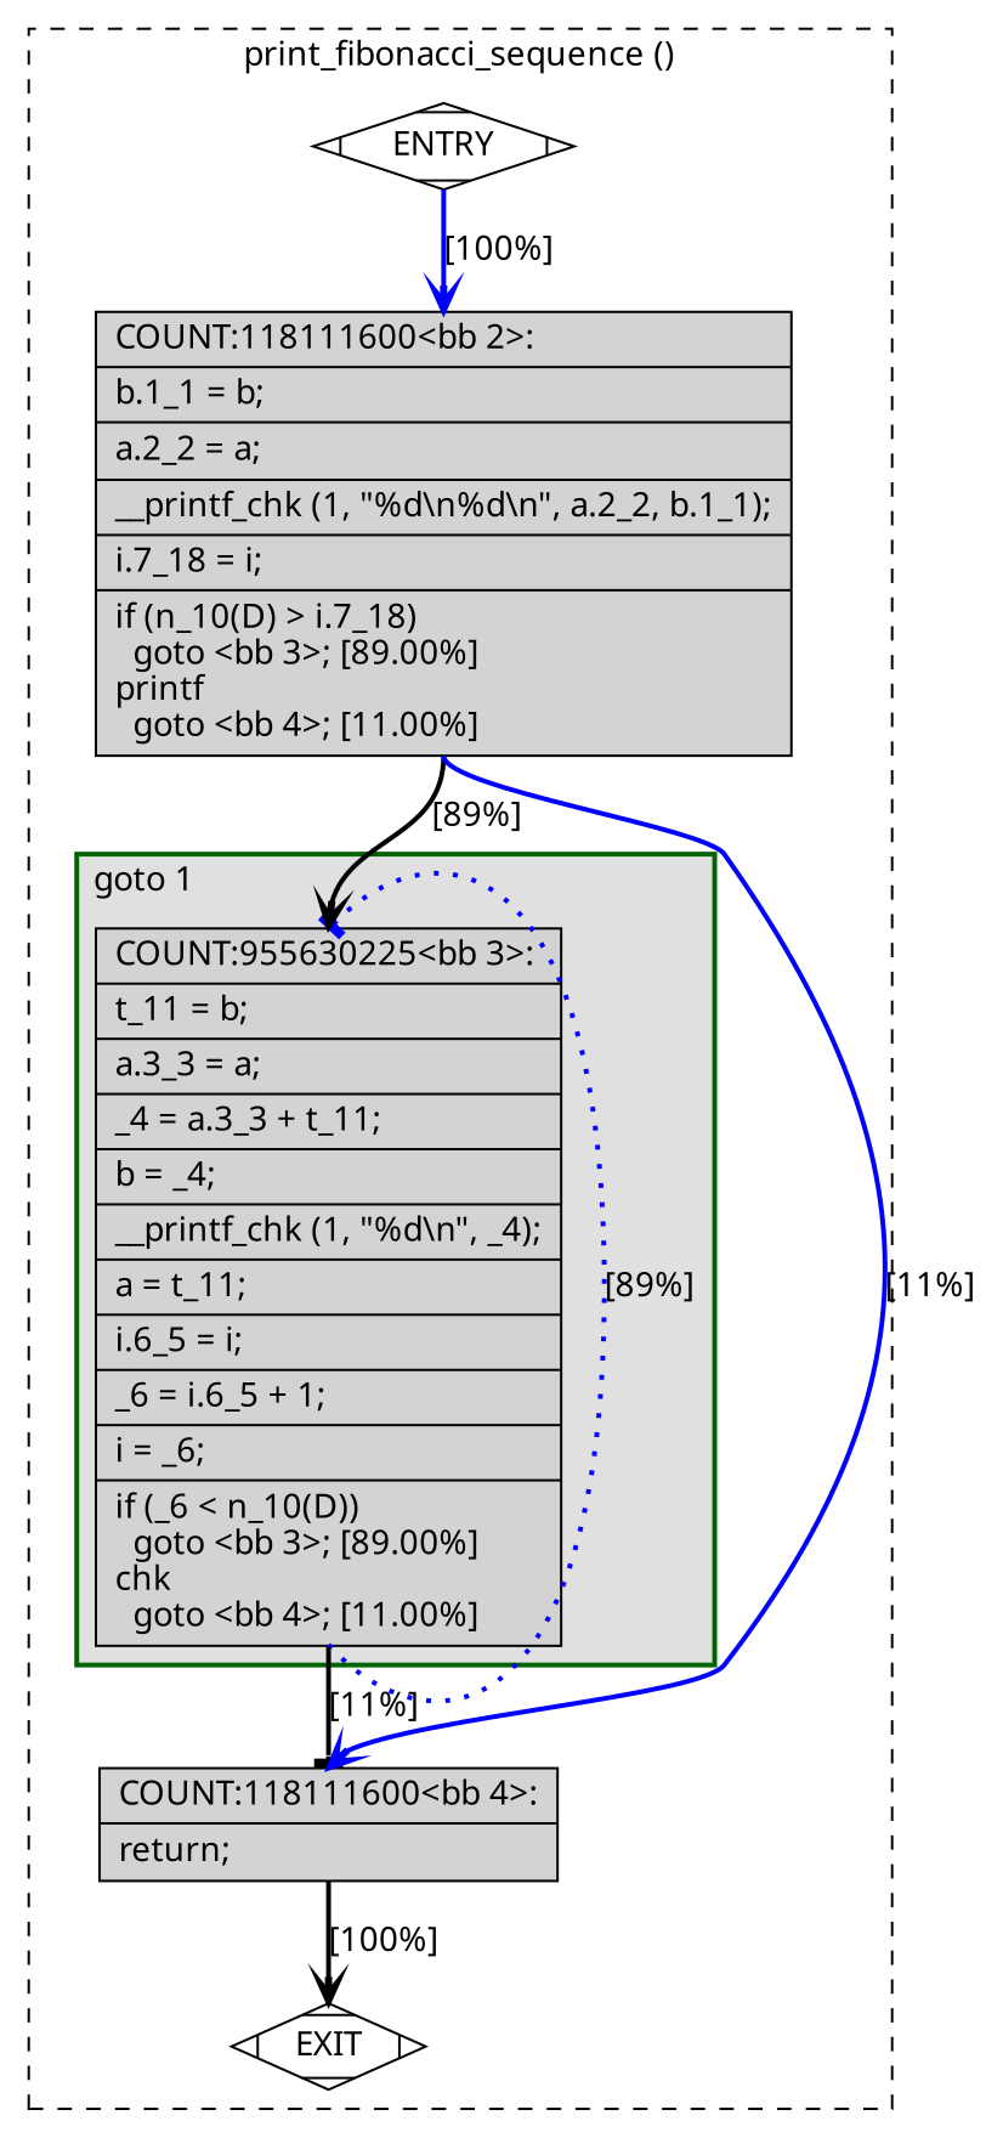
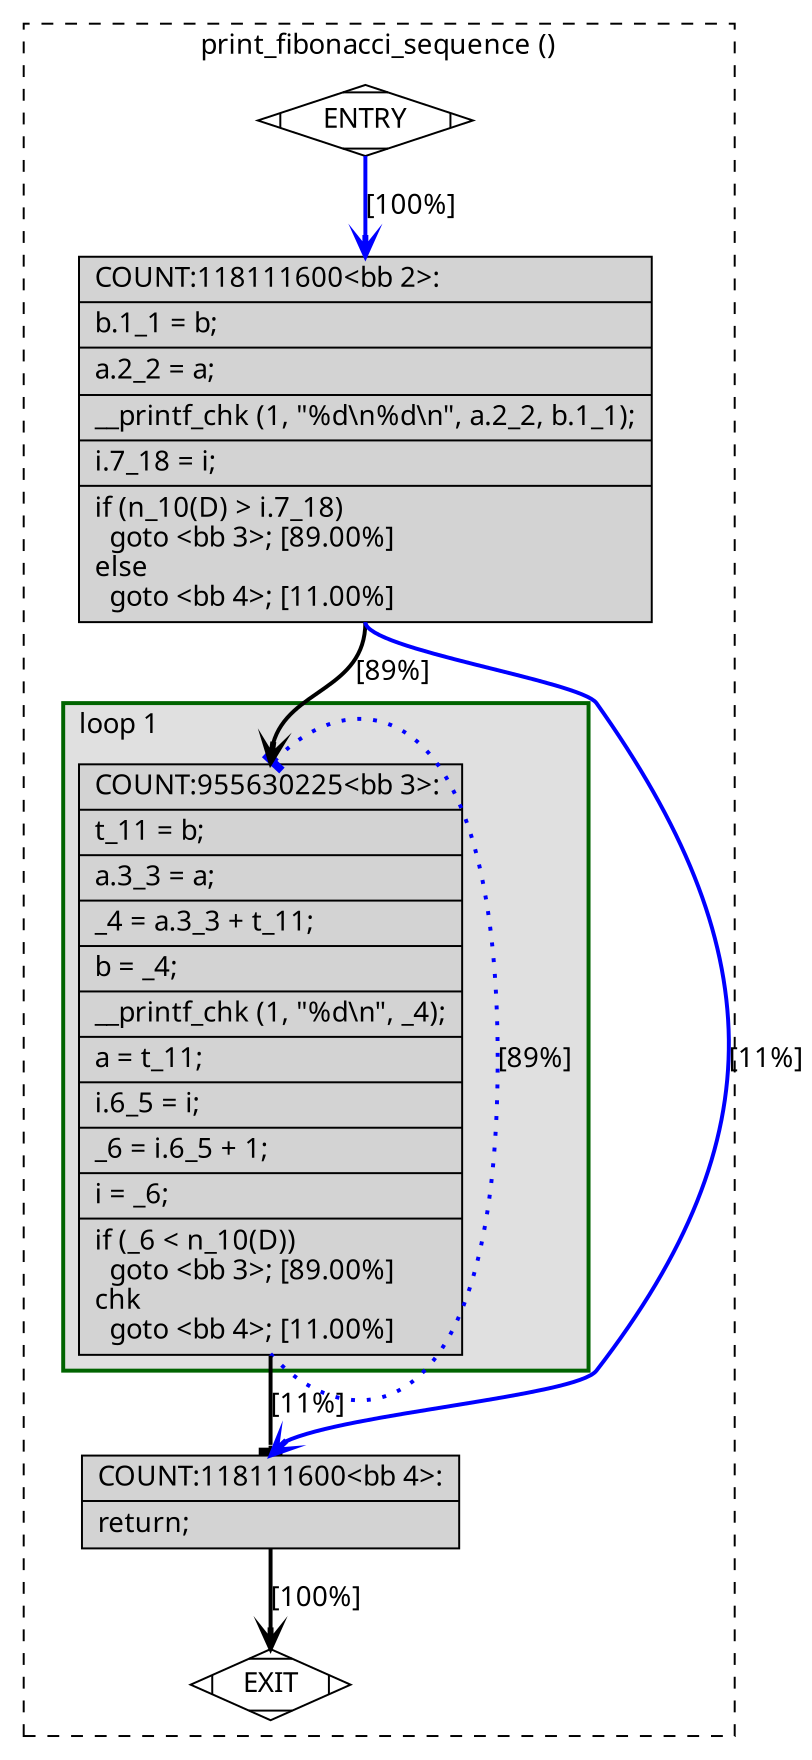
  digraph {
    fontname="Noto Sans"
    node [fillcolor=lightgrey fontname="Noto Sans" shape=record style=filled]
    edge [arrowhead=vee color=blue constraint=true fontname="Noto Sans" headport=n style="solid,bold" tailport=s weight=10]
    n1 [label="{COUNT:955630225\<bb\ 3\>:\l|t_11\ =\ b;\l|a.3_3\ =\ a;\l|_4\ =\ a.3_3\ +\ t_11;\l|b\ =\ _4;\l|__printf_chk\ (1,\ \"%d\\n\",\ _4);\l|a\ =\ t_11;\l|i.6_5\ =\ i;\l|_6\ =\ i.6_5\ +\ 1;\l|i\ =\ _6;\l|if\ (_6\ \<\ n_10(D))\l\ \ goto\ \<bb\ 3\>;\ [89.00%]\lchk\l\ \ goto\ \<bb\ 4\>;\ [11.00%]\l}"]
    n2 [label="{COUNT:118111600\<bb\ 4\>:\l|return;\l}"]
    n3 [fillcolor=white label=ENTRY shape=Mdiamond]
    n4 [fillcolor=white label=EXIT shape=Mdiamond]
-   n5 [label="{COUNT:118111600\<bb\ 2\>:\l|b.1_1\ =\ b;\l|a.2_2\ =\ a;\l|__printf_chk\ (1,\ \"%d\\n%d\\n\",\ a.2_2,\ b.1_1);\l|i.7_18\ =\ i;\l|if\ (n_10(D)\ \>\ i.7_18)\l\ \ goto\ \<bb\ 3\>;\ [89.00%]\lprintf\l\ \ goto\ \<bb\ 4\>;\ [11.00%]\l}"]
+   n5 [label="{COUNT:118111600\<bb\ 2\>:\l|b.1_1\ =\ b;\l|a.2_2\ =\ a;\l|__printf_chk\ (1,\ \"%d\\n%d\\n\",\ a.2_2,\ b.1_1);\l|i.7_18\ =\ i;\l|if\ (n_10(D)\ \>\ i.7_18)\l\ \ goto\ \<bb\ 3\>;\ [89.00%]\lelse\l\ \ goto\ \<bb\ 4\>;\ [11.00%]\l}"]
    subgraph cluster_1 {
      color=black
      label="print_fibonacci_sequence ()"
      style=dashed
      n2
      n3
      n4
      n5
      subgraph cluster_2 {
        color=darkgreen
        fillcolor=grey88
-       label="goto 1"
+       label="loop 1"
        labeljust=l
        penwidth=2
        style=filled
        n1
      }
    }
    n1 -> n1 [arrowhead=tee constraint=false label="[89%]" style="dotted,bold"]
    n1 -> n2 [arrowhead=tee color=black label="[11%]"]
    n2 -> n4 [color=black label="[100%]"]
    n3 -> n4 [style=invis arrowhead="" color="" weight=""]
    n3 -> n5 [label="[100%]" weight=100]
    n5 -> n1 [color=black label="[89%]"]
    n5 -> n2 [label="[11%]"]
  }
